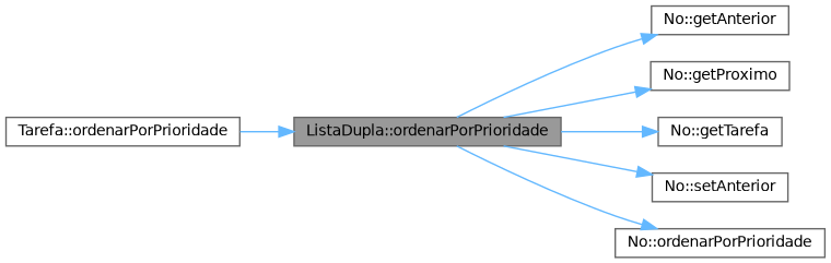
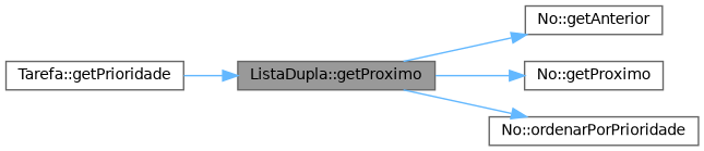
  digraph {
    rankdir=LR
    node [color=grey40 fillcolor=white fontname=Helvetica fontsize=10 shape=box style=filled]
    edge [color=steelblue1 fontname=Helvetica fontsize=10 labelfontname=Helvetica labelfontsize=10 style=solid]
-   n1 [color=gray40 fillcolor=grey60 fontcolor=black height=0.2 label="ListaDupla::ordenarPorPrioridade" width=0.4]
+   n1 [color=gray40 fillcolor=grey60 fontcolor=black height=0.2 label="ListaDupla::getProximo" width=0.4]
    n2 [height=0.2 label="No::getAnterior" width=0.4]
    n3 [height=0.2 label="No::getProximo" width=0.4]
-   n4 [height=0.2 label="No::getTarefa" width=0.4]
-   n5 [height=0.2 label="No::setAnterior" width=0.4]
    n6 [height=0.2 label="No::ordenarPorPrioridade" width=0.4]
-   n7 [height=0.2 label="Tarefa::ordenarPorPrioridade" width=0.4]
+   n7 [height=0.2 label="Tarefa::getPrioridade" width=0.4]
    n1 -> n2
    n1 -> n3
-   n1 -> n4
-   n1 -> n5
    n1 -> n6
    n7 -> n1
  }
